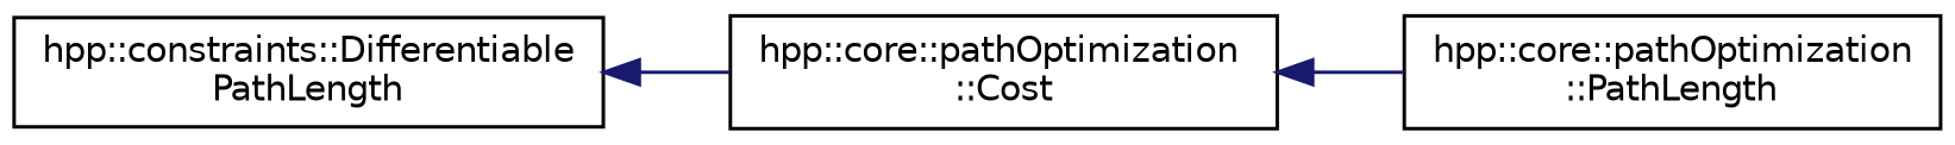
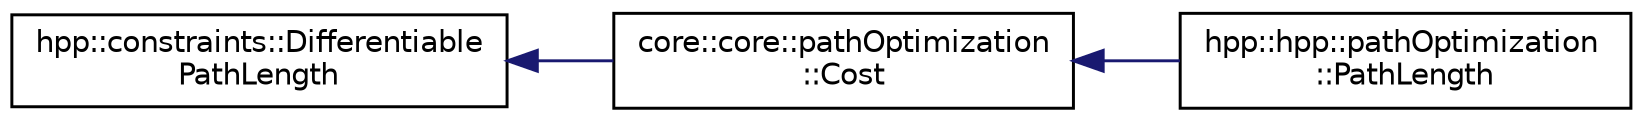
  digraph {
    rankdir=LR
    node [color=black fillcolor=white fontname=Helvetica fontsize=10 shape=record style=filled]
    edge [color=midnightblue dir=back fontname=Helvetica fontsize=10 labelfontname=Helvetica labelfontsize=10 style=solid]
    n1 [height=0.2 label="hpp::constraints::Differentiable\lPathLength" width=0.4]
-   n2 [height=0.2 label="hpp::core::pathOptimization\l::Cost" width=0.4]
-   n3 [height=0.2 label="hpp::core::pathOptimization\l::PathLength" width=0.4]
+   n2 [height=0.2 label="core::core::pathOptimization\l::Cost" width=0.4]
+   n3 [height=0.2 label="hpp::hpp::pathOptimization\l::PathLength" width=0.4]
    n1 -> n2
    n2 -> n3
  }
